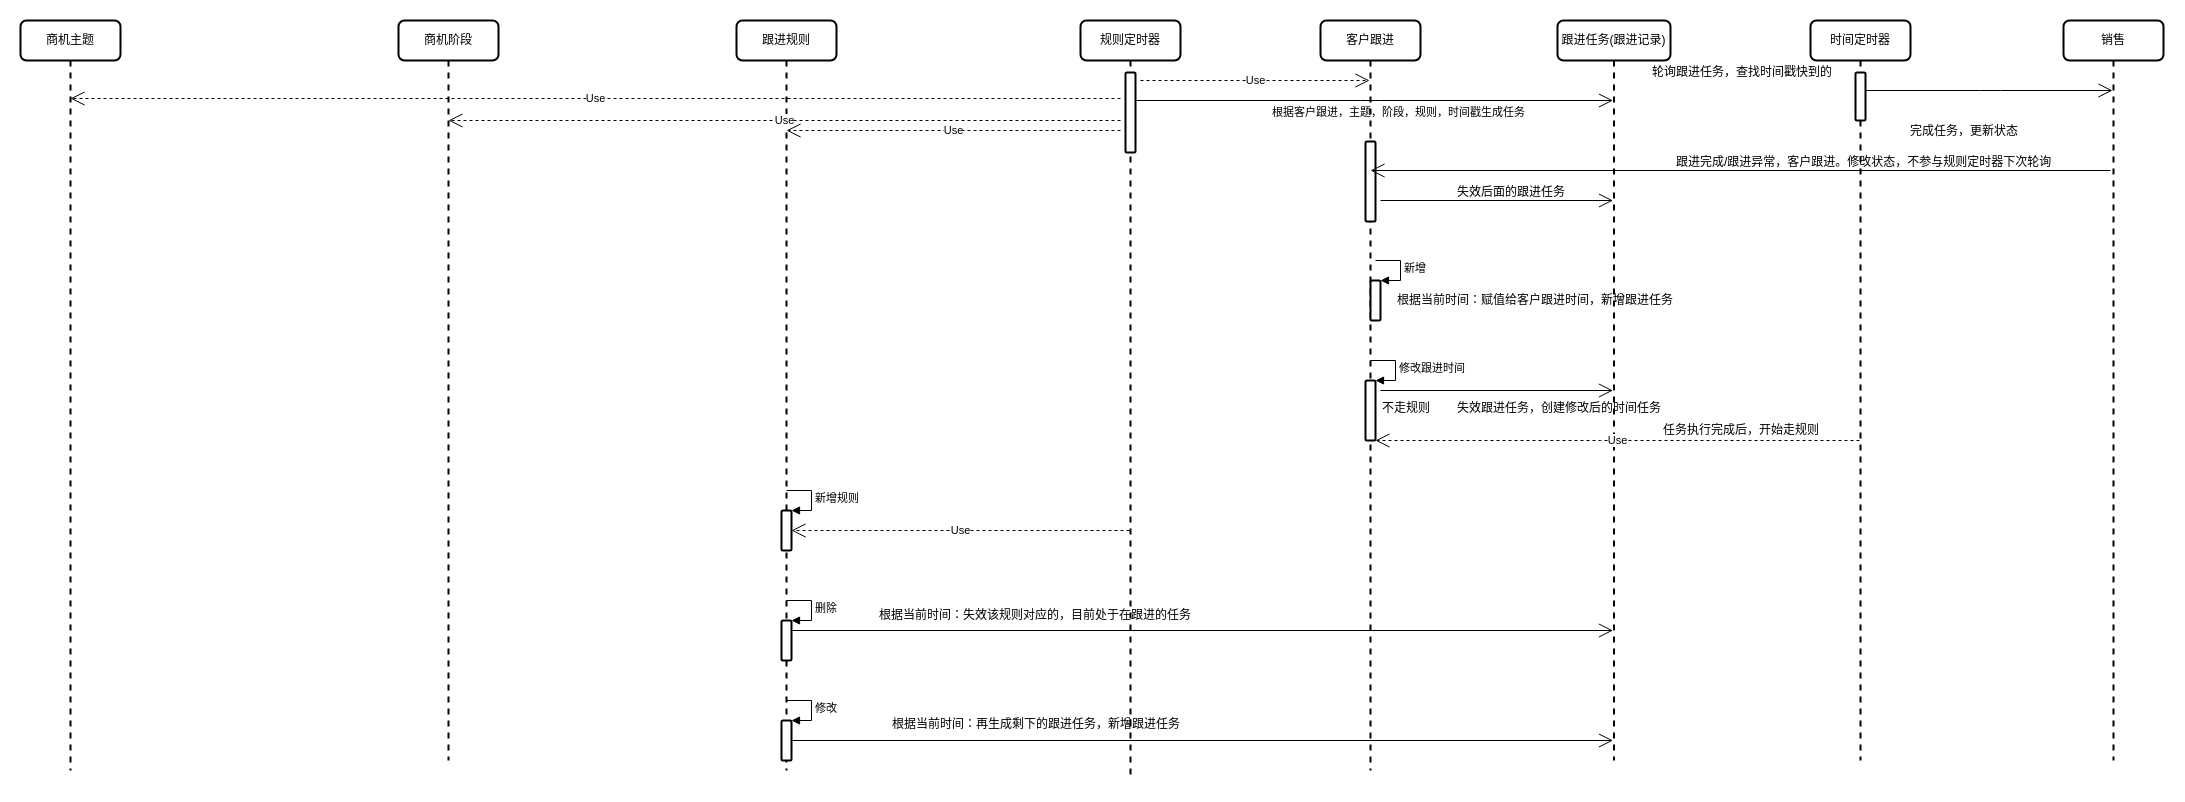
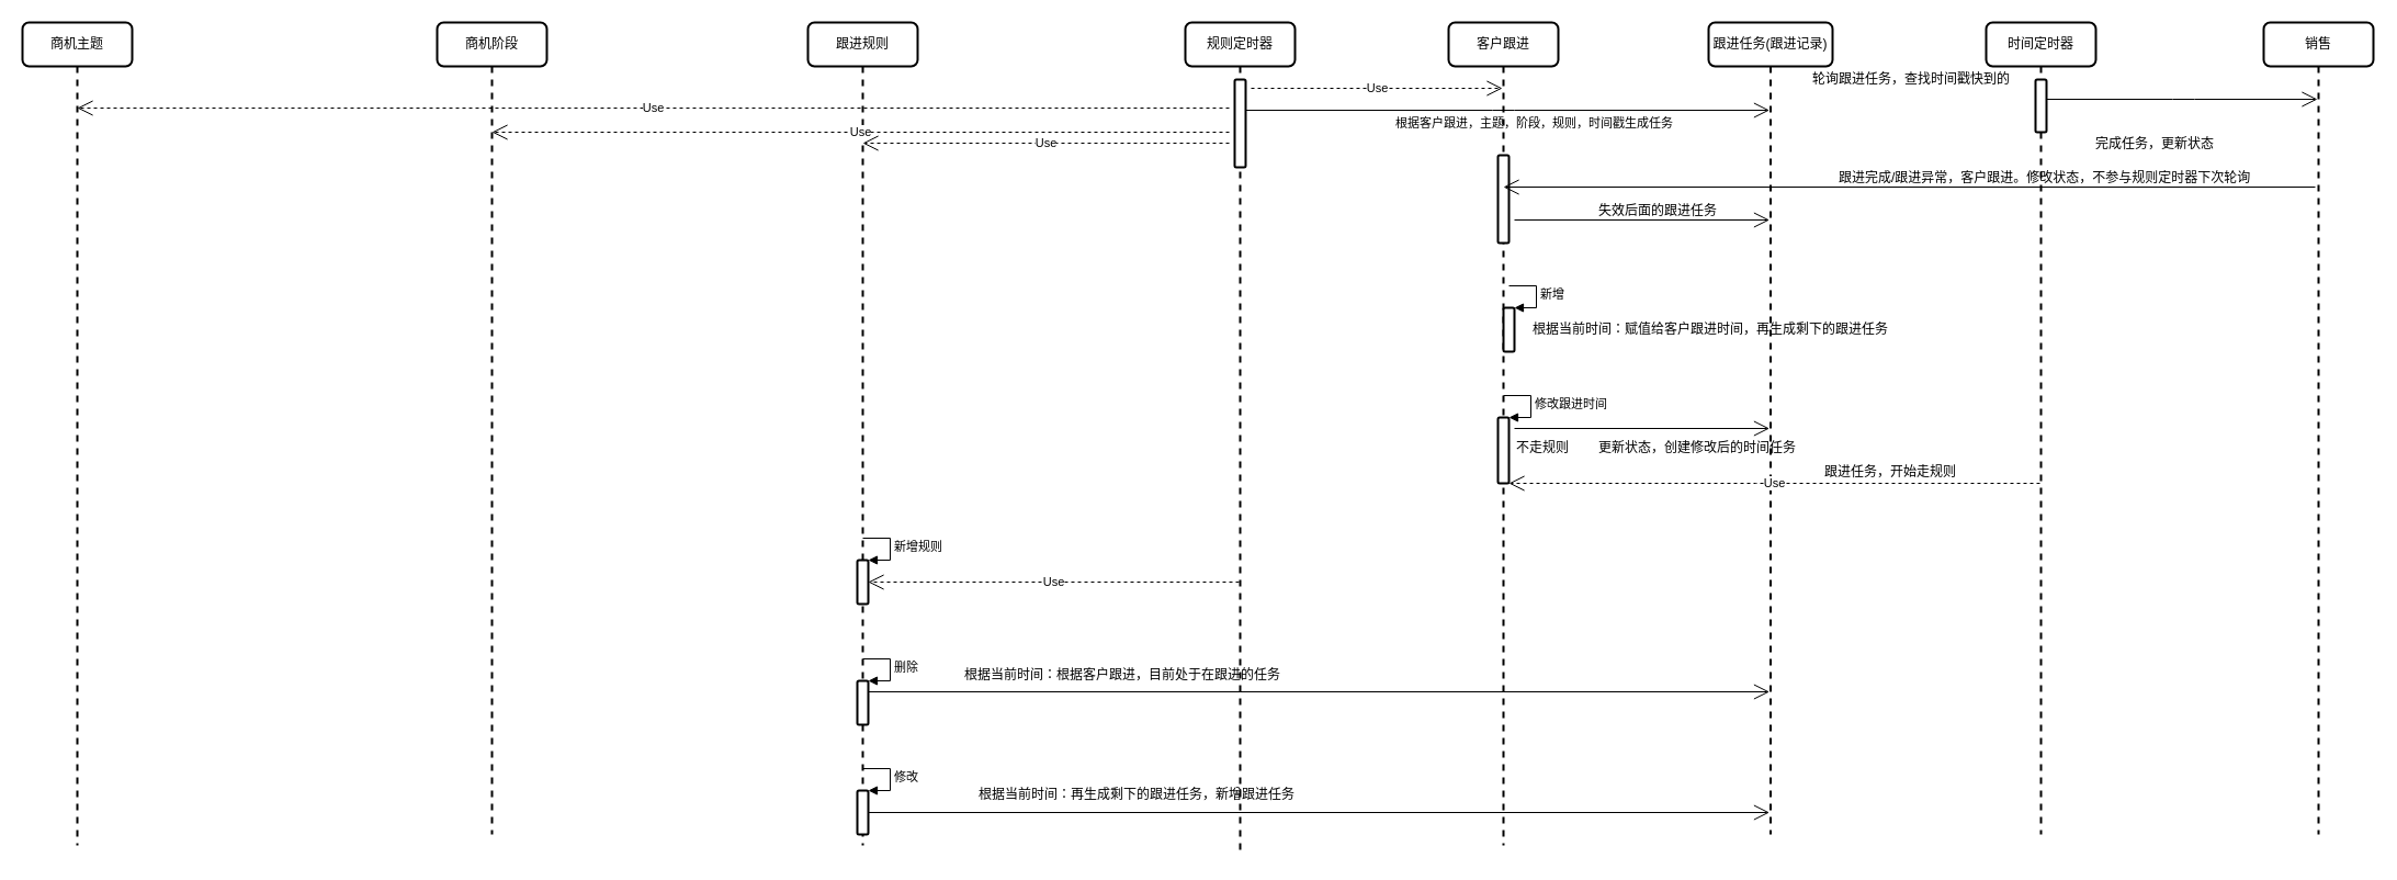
  <mxCell id="0" />
  <mxCell id="1" parent="0" />
  <mxCell id="2" value="&lt;span style=&quot;white-space: nowrap&quot;&gt;商机主题&lt;/span&gt;" style="shape=umlLifeline;perimeter=lifelinePerimeter;whiteSpace=wrap;html=1;container=1;collapsible=0;recursiveResize=0;outlineConnect=0;rounded=1;strokeWidth=2;" vertex="1" parent="1"><mxGeometry x="20" y="20" width="100" height="750" as="geometry" /></mxCell>
  <mxCell id="3" value="&lt;span style=&quot;white-space: nowrap&quot;&gt;商机阶段&lt;/span&gt;" style="shape=umlLifeline;perimeter=lifelinePerimeter;whiteSpace=wrap;html=1;container=1;collapsible=0;recursiveResize=0;outlineConnect=0;rounded=1;strokeWidth=2;" vertex="1" parent="1"><mxGeometry x="398" y="20" width="100" height="740" as="geometry" /></mxCell>
  <mxCell id="4" value="&lt;span style=&quot;white-space: nowrap&quot;&gt;跟进规则&lt;/span&gt;" style="shape=umlLifeline;perimeter=lifelinePerimeter;whiteSpace=wrap;html=1;container=1;collapsible=0;recursiveResize=0;outlineConnect=0;rounded=1;strokeWidth=2;" vertex="1" parent="1"><mxGeometry x="736" y="20" width="100" height="750" as="geometry" /></mxCell>
  <mxCell id="5" value="" style="html=1;points=[];perimeter=orthogonalPerimeter;rounded=1;strokeWidth=2;" vertex="1" parent="4"><mxGeometry x="45" y="490" width="10" height="40" as="geometry" /></mxCell>
  <mxCell id="6" value="新增规则" style="edgeStyle=orthogonalEdgeStyle;html=1;align=left;spacingLeft=2;endArrow=block;rounded=0;entryX=1;entryY=0;" edge="1" parent="4" target="5"><mxGeometry relative="1" as="geometry"><mxPoint x="50" y="470" as="sourcePoint" /><Array as="points"><mxPoint x="75" y="470" /></Array></mxGeometry></mxCell>
  <mxCell id="7" value="" style="html=1;points=[];perimeter=orthogonalPerimeter;rounded=1;strokeWidth=2;" vertex="1" parent="4"><mxGeometry x="45" y="600" width="10" height="40" as="geometry" /></mxCell>
  <mxCell id="8" value="删除" style="edgeStyle=orthogonalEdgeStyle;html=1;align=left;spacingLeft=2;endArrow=block;rounded=0;entryX=1;entryY=0;" edge="1" parent="4" target="7"><mxGeometry relative="1" as="geometry"><mxPoint x="50" y="580" as="sourcePoint" /><Array as="points"><mxPoint x="75" y="580" /></Array></mxGeometry></mxCell>
  <mxCell id="9" value="" style="html=1;points=[];perimeter=orthogonalPerimeter;rounded=1;strokeWidth=2;" vertex="1" parent="4"><mxGeometry x="45" y="700" width="10" height="40" as="geometry" /></mxCell>
  <mxCell id="10" value="修改" style="edgeStyle=orthogonalEdgeStyle;html=1;align=left;spacingLeft=2;endArrow=block;rounded=0;entryX=1;entryY=0;" edge="1" parent="4" target="9"><mxGeometry relative="1" as="geometry"><mxPoint x="50" y="680" as="sourcePoint" /><Array as="points"><mxPoint x="75" y="680" /></Array></mxGeometry></mxCell>
  <mxCell id="11" value="跟进任务(跟进记录)" style="shape=umlLifeline;perimeter=lifelinePerimeter;whiteSpace=wrap;html=1;container=1;collapsible=0;recursiveResize=0;outlineConnect=0;rounded=1;strokeWidth=2;" vertex="1" parent="1"><mxGeometry x="1557" y="20" width="113" height="740" as="geometry" /></mxCell>
  <mxCell id="12" value="&lt;span style=&quot;white-space: nowrap&quot;&gt;规则定时器&lt;/span&gt;" style="shape=umlLifeline;perimeter=lifelinePerimeter;whiteSpace=wrap;html=1;container=1;collapsible=0;recursiveResize=0;outlineConnect=0;rounded=1;strokeWidth=2;" vertex="1" parent="1"><mxGeometry x="1080" y="20" width="100" height="760" as="geometry" /></mxCell>
  <mxCell id="13" value="" style="html=1;points=[];perimeter=orthogonalPerimeter;rounded=1;strokeWidth=2;" vertex="1" parent="12"><mxGeometry x="45" y="52" width="10" height="80" as="geometry" /></mxCell>
  <mxCell id="14" value="Use" style="endArrow=open;endSize=12;dashed=1;html=1;" edge="1" parent="12" target="26"><mxGeometry width="160" relative="1" as="geometry"><mxPoint x="60" y="60" as="sourcePoint" /><mxPoint x="220" y="60" as="targetPoint" /></mxGeometry></mxCell>
  <mxCell id="15" value="&lt;span style=&quot;white-space: nowrap&quot;&gt;时间定时器&lt;/span&gt;" style="shape=umlLifeline;perimeter=lifelinePerimeter;whiteSpace=wrap;html=1;container=1;collapsible=0;recursiveResize=0;outlineConnect=0;rounded=1;strokeWidth=2;" vertex="1" parent="1"><mxGeometry x="1810" y="20" width="100" height="740" as="geometry" /></mxCell>
  <mxCell id="16" value="" style="endArrow=open;endFill=1;endSize=12;html=1;" edge="1" parent="15" target="22"><mxGeometry width="160" relative="1" as="geometry"><mxPoint x="50" y="70" as="sourcePoint" /><mxPoint x="210" y="80" as="targetPoint" /><Array as="points"><mxPoint x="180" y="70" /></Array></mxGeometry></mxCell>
  <mxCell id="17" value="" style="html=1;points=[];perimeter=orthogonalPerimeter;rounded=1;strokeWidth=2;" vertex="1" parent="15"><mxGeometry x="45" y="52" width="10" height="48" as="geometry" /></mxCell>
  <mxCell id="18" value="Use" style="endArrow=open;endSize=12;dashed=1;html=1;" edge="1" parent="1" target="2"><mxGeometry width="160" relative="1" as="geometry"><mxPoint x="1120" y="98" as="sourcePoint" /><mxPoint x="1220" y="120" as="targetPoint" /></mxGeometry></mxCell>
  <mxCell id="19" value="Use" style="endArrow=open;endSize=12;dashed=1;html=1;" edge="1" parent="1" target="3"><mxGeometry width="160" relative="1" as="geometry"><mxPoint x="1120" y="120" as="sourcePoint" /><mxPoint x="1230" y="120" as="targetPoint" /></mxGeometry></mxCell>
  <mxCell id="20" value="Use" style="endArrow=open;endSize=12;dashed=1;html=1;" edge="1" parent="1" target="4"><mxGeometry width="160" relative="1" as="geometry"><mxPoint x="1120" y="130" as="sourcePoint" /><mxPoint x="1180" y="160" as="targetPoint" /></mxGeometry></mxCell>
  <mxCell id="21" value="&lt;span style=&quot;font-size: 11px ; background-color: rgb(255 , 255 , 255)&quot;&gt;根据客户跟进，主题，阶段，规则，时间戳生成任务&lt;/span&gt;" style="text;html=1;resizable=0;points=[];autosize=1;align=left;verticalAlign=top;spacingTop=-4;" vertex="1" parent="1"><mxGeometry x="1270" y="102" width="290" height="20" as="geometry" /></mxCell>
  <mxCell id="22" value="销售" style="shape=umlLifeline;perimeter=lifelinePerimeter;whiteSpace=wrap;html=1;container=1;collapsible=0;recursiveResize=0;outlineConnect=0;rounded=1;strokeWidth=2;" vertex="1" parent="1"><mxGeometry x="2063" y="20" width="100" height="740" as="geometry" /></mxCell>
  <mxCell id="23" value="轮询跟进任务，查找时间戳快到的" style="text;html=1;resizable=0;points=[];autosize=1;align=left;verticalAlign=top;spacingTop=-4;" vertex="1" parent="1"><mxGeometry x="1650" y="62" width="200" height="20" as="geometry" /></mxCell>
  <mxCell id="24" value="完成任务，更新状态&lt;br&gt;" style="text;html=1;resizable=0;points=[];autosize=1;align=left;verticalAlign=top;spacingTop=-4;" vertex="1" parent="1"><mxGeometry x="1908" y="121" width="120" height="20" as="geometry" /></mxCell>
  <mxCell id="25" value="" style="endArrow=open;endFill=1;endSize=12;html=1;" edge="1" parent="1" source="13" target="11"><mxGeometry width="160" relative="1" as="geometry"><mxPoint x="1135" y="102" as="sourcePoint" /><mxPoint x="1295" y="102" as="targetPoint" /><Array as="points"><mxPoint x="1370" y="100" /></Array></mxGeometry></mxCell>
  <mxCell id="26" value="客户跟进" style="shape=umlLifeline;perimeter=lifelinePerimeter;whiteSpace=wrap;html=1;container=1;collapsible=0;recursiveResize=0;outlineConnect=0;rounded=1;strokeWidth=2;" vertex="1" parent="1"><mxGeometry x="1320" y="20" width="100" height="750" as="geometry" /></mxCell>
  <mxCell id="27" value="" style="html=1;points=[];perimeter=orthogonalPerimeter;rounded=1;strokeWidth=2;" vertex="1" parent="26"><mxGeometry x="45" y="121" width="10" height="80" as="geometry" /></mxCell>
  <mxCell id="28" value="" style="endArrow=open;endFill=1;endSize=12;html=1;" edge="1" parent="26" target="11"><mxGeometry width="160" relative="1" as="geometry"><mxPoint x="60" y="180" as="sourcePoint" /><mxPoint x="220" y="180" as="targetPoint" /></mxGeometry></mxCell>
  <mxCell id="29" value="" style="html=1;points=[];perimeter=orthogonalPerimeter;rounded=1;strokeWidth=2;" vertex="1" parent="26"><mxGeometry x="50" y="260" width="10" height="40" as="geometry" /></mxCell>
  <mxCell id="30" value="新增" style="edgeStyle=orthogonalEdgeStyle;html=1;align=left;spacingLeft=2;endArrow=block;rounded=0;entryX=1;entryY=0;" edge="1" parent="26" target="29"><mxGeometry relative="1" as="geometry"><mxPoint x="55" y="240" as="sourcePoint" /><Array as="points"><mxPoint x="80" y="240" /></Array></mxGeometry></mxCell>
  <mxCell id="31" value="" style="html=1;points=[];perimeter=orthogonalPerimeter;rounded=1;strokeWidth=2;" vertex="1" parent="26"><mxGeometry x="45" y="360" width="10" height="60" as="geometry" /></mxCell>
  <mxCell id="32" value="修改跟进时间" style="edgeStyle=orthogonalEdgeStyle;html=1;align=left;spacingLeft=2;endArrow=block;rounded=0;entryX=1;entryY=0;" edge="1" parent="26" target="31"><mxGeometry relative="1" as="geometry"><mxPoint x="50" y="340" as="sourcePoint" /><Array as="points"><mxPoint x="75" y="340" /></Array></mxGeometry></mxCell>
  <mxCell id="33" value="" style="endArrow=open;endFill=1;endSize=12;html=1;" edge="1" parent="26" target="11"><mxGeometry width="160" relative="1" as="geometry"><mxPoint x="60" y="370" as="sourcePoint" /><mxPoint x="220" y="370" as="targetPoint" /></mxGeometry></mxCell>
  <mxCell id="34" value="" style="endArrow=open;endFill=1;endSize=12;html=1;" edge="1" parent="1" target="26"><mxGeometry width="160" relative="1" as="geometry"><mxPoint x="2110" y="170" as="sourcePoint" /><mxPoint x="2110" y="170" as="targetPoint" /></mxGeometry></mxCell>
  <mxCell id="35" value="跟进完成/跟进异常，客户跟进。修改状态，不参与规则定时器下次轮询" style="text;html=1;resizable=0;points=[];autosize=1;align=left;verticalAlign=top;spacingTop=-4;" vertex="1" parent="1"><mxGeometry x="1673.5" y="152" width="410" height="20" as="geometry" /></mxCell>
  <mxCell id="36" value="失效后面的跟进任务" style="text;html=1;resizable=0;points=[];autosize=1;align=left;verticalAlign=top;spacingTop=-4;" vertex="1" parent="1"><mxGeometry x="1455" y="182" width="120" height="20" as="geometry" /></mxCell>
- <mxCell id="37" value="失效跟进任务，创建修改后的时间任务" style="text;html=1;resizable=0;points=[];autosize=1;align=left;verticalAlign=top;spacingTop=-4;" vertex="1" parent="1"><mxGeometry x="1455" y="398" width="220" height="20" as="geometry" /></mxCell>
+ <mxCell id="37" value="更新状态，创建修改后的时间任务" style="text;html=1;resizable=0;points=[];autosize=1;align=left;verticalAlign=top;spacingTop=-4;" vertex="1" parent="1"><mxGeometry x="1455" y="398" width="220" height="20" as="geometry" /></mxCell>
  <mxCell id="38" value="不走规则" style="text;html=1;resizable=0;points=[];autosize=1;align=left;verticalAlign=top;spacingTop=-4;" vertex="1" parent="1"><mxGeometry x="1380" y="398" width="60" height="20" as="geometry" /></mxCell>
  <mxCell id="39" value="Use" style="endArrow=open;endSize=12;dashed=1;html=1;" edge="1" parent="1" source="15" target="31"><mxGeometry width="160" relative="1" as="geometry"><mxPoint x="1850" y="440" as="sourcePoint" /><mxPoint x="1840" y="450" as="targetPoint" /><Array as="points"><mxPoint x="1610" y="440" /></Array></mxGeometry></mxCell>
- <mxCell id="40" value="任务执行完成后，开始走规则" style="text;html=1;resizable=0;points=[];autosize=1;align=left;verticalAlign=top;spacingTop=-4;" vertex="1" parent="1"><mxGeometry x="1661" y="420" width="170" height="20" as="geometry" /></mxCell>
- <mxCell id="41" value="根据当前时间：赋值给客户跟进时间，新增跟进任务" style="text;html=1;resizable=0;points=[];autosize=1;align=left;verticalAlign=top;spacingTop=-4;" vertex="1" parent="1"><mxGeometry x="1395" y="290" width="340" height="20" as="geometry" /></mxCell>
+ <mxCell id="40" value="跟进任务，开始走规则" style="text;html=1;resizable=0;points=[];autosize=1;align=left;verticalAlign=top;spacingTop=-4;" vertex="1" parent="1"><mxGeometry x="1661" y="420" width="170" height="20" as="geometry" /></mxCell>
+ <mxCell id="41" value="根据当前时间：赋值给客户跟进时间，再生成剩下的跟进任务" style="text;html=1;resizable=0;points=[];autosize=1;align=left;verticalAlign=top;spacingTop=-4;" vertex="1" parent="1"><mxGeometry x="1395" y="290" width="340" height="20" as="geometry" /></mxCell>
  <mxCell id="42" value="Use" style="endArrow=open;endSize=12;dashed=1;html=1;" edge="1" parent="1" source="12" target="5"><mxGeometry width="160" relative="1" as="geometry"><mxPoint x="900" y="520" as="sourcePoint" /><mxPoint x="1060" y="520" as="targetPoint" /><Array as="points"><mxPoint x="960" y="530" /></Array></mxGeometry></mxCell>
  <mxCell id="43" value="" style="endArrow=open;endFill=1;endSize=12;html=1;" edge="1" parent="1" target="11"><mxGeometry width="160" relative="1" as="geometry"><mxPoint x="791" y="630" as="sourcePoint" /><mxPoint x="951" y="630" as="targetPoint" /></mxGeometry></mxCell>
- <mxCell id="44" value="根据当前时间：失效该规则对应的，目前处于在跟进的任务" style="text;html=1;resizable=0;points=[];autosize=1;align=left;verticalAlign=top;spacingTop=-4;" vertex="1" parent="1"><mxGeometry x="877" y="605" width="330" height="20" as="geometry" /></mxCell>
+ <mxCell id="44" value="根据当前时间：根据客户跟进，目前处于在跟进的任务" style="text;html=1;resizable=0;points=[];autosize=1;align=left;verticalAlign=top;spacingTop=-4;" vertex="1" parent="1"><mxGeometry x="877" y="605" width="330" height="20" as="geometry" /></mxCell>
  <mxCell id="45" value="" style="endArrow=open;endFill=1;endSize=12;html=1;" edge="1" parent="1" source="9" target="11"><mxGeometry width="160" relative="1" as="geometry"><mxPoint x="985" y="-700" as="sourcePoint" /><mxPoint x="951" y="740" as="targetPoint" /></mxGeometry></mxCell>
  <mxCell id="46" value="根据当前时间：再生成剩下的跟进任务，新增跟进任务" style="text;html=1;resizable=0;points=[];autosize=1;align=left;verticalAlign=top;spacingTop=-4;" vertex="1" parent="1"><mxGeometry x="890" y="714" width="320" height="20" as="geometry" /></mxCell>
